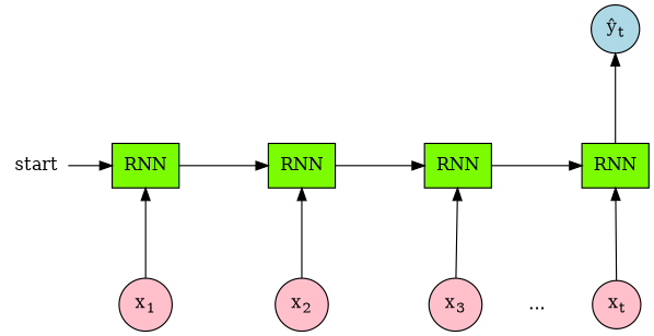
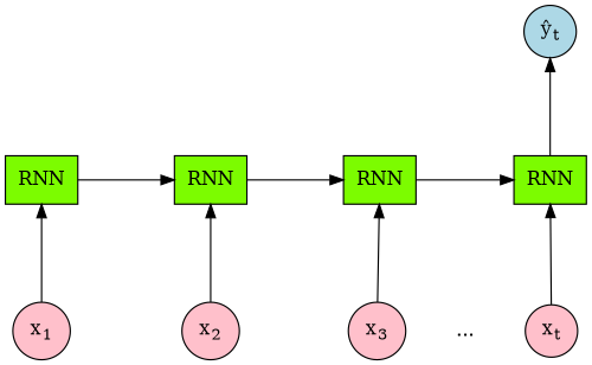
  digraph {
    rankdir=BT
    node [fillcolor=pink shape=circle style=filled]
    edge [minlen=2]
    n1 [label=<x<sub>1</sub>>]
    n2 [label=<x<sub>2</sub>>]
    n3 [label=<x<sub>3</sub>>]
    n4 [label=<x<sub>t</sub>>]
    n5 [label="..." shape=plaintext fillcolor="" style=""]
    n6 [fillcolor=lightblue label=<ŷ<sub>t</sub>>]
    n7 [fillcolor=lawngreen label=RNN shape=rectangle]
    n8 [fillcolor=lawngreen label=RNN shape=rectangle]
    n9 [fillcolor=lawngreen label=RNN shape=rectangle]
    n10 [fillcolor=lawngreen label=RNN shape=rectangle]
-   start [shape=plaintext width=0 fillcolor="" style=""]
    subgraph sub_1 {
      rank=same
      n1
      n2
      n3
      n4
      n5
    }
    subgraph sub_2 {
      rank=same
      n6
    }
    subgraph sub_3 {
      rank=same
      n7
      n8
      n9
      n10
-     start
    }
    n1 -> n7
    n2 -> n8
    n3 -> n5 [style=invis minlen=""]
    n3 -> n9
    n4 -> n10
    n5 -> n4 [style=invis minlen=""]
    n7 -> n8 [headport=w minlen=4 tailport=e]
    n8 -> n9 [headport=w minlen=4 tailport=e]
    n9 -> n10 [headport=w minlen=4 tailport=e]
    n10 -> n6
-   start -> n7 [headport=w]
  }
